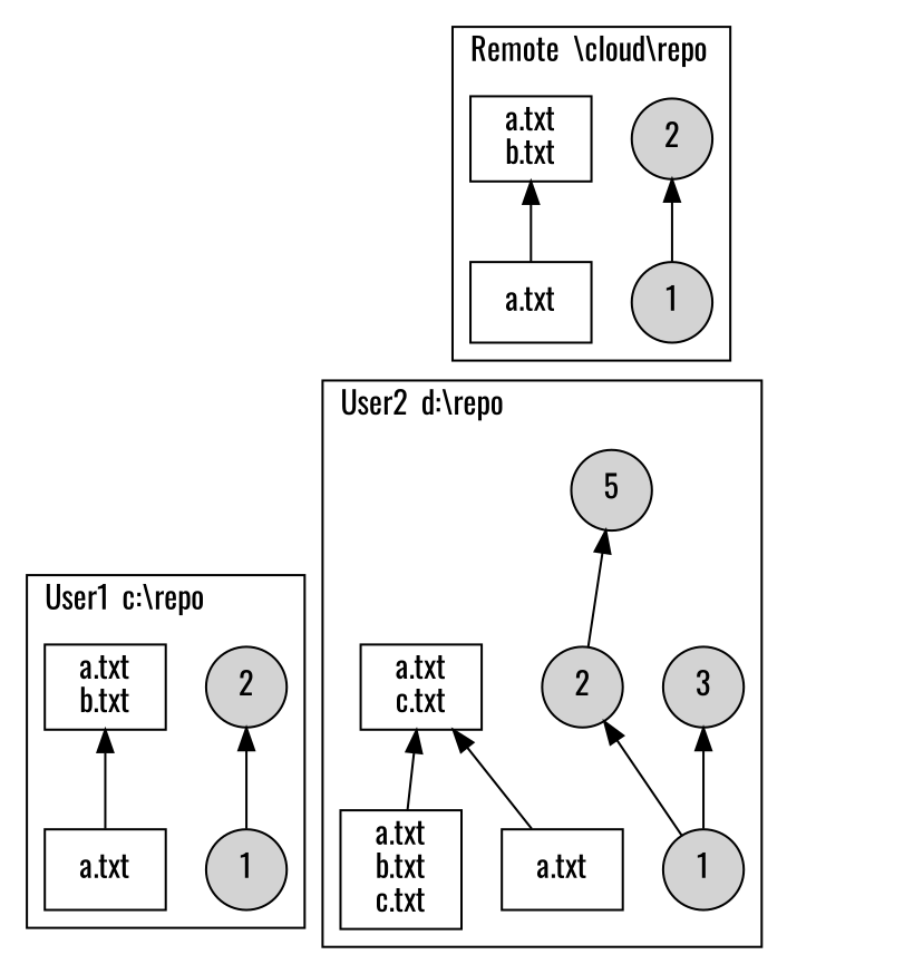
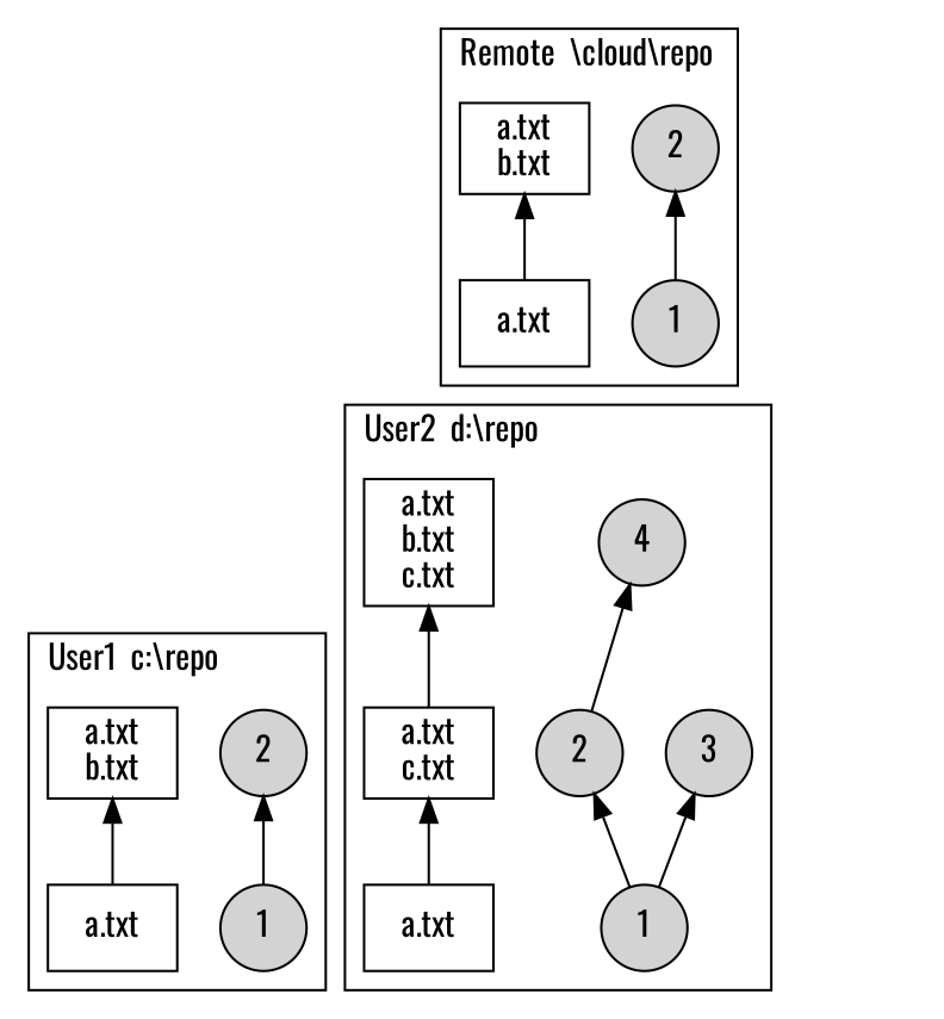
  digraph {
    fontname=Oswald
    labeljust=l
    labelloc=b
    rankdir=BT
    node [fontname=Oswald shape=circle style=filled]
    edge [fontname=Oswald]
    n1 [label=1]
    n2 [label=2]
    n3 [label="a.txt" shape=box style=""]
    n4 [label="a.txt\nb.txt" shape=box style=""]
    n5 [label=1]
    n6 [label=2]
    n7 [label=3]
-   n8 [label=5]
+   n8 [label=4]
    n9 [label="a.txt" shape=box style=""]
    n10 [label="a.txt\nc.txt" shape=box style=""]
    n11 [label="a.txt\nb.txt\nc.txt" shape=box style=""]
    n12 [label=1]
    n13 [label=2]
    n14 [label="a.txt" shape=box style=""]
    n15 [label="a.txt\nb.txt" shape=box style=""]
    u1fill1 [style=invisible]
    subgraph cluster_1 {
      label="User1  c:\\repo"
      n1
      n2
      n3
      n4
    }
    subgraph cluster_2 {
      label="User2  d:\\repo"
      n5
      n6
      n7
      n8
      n9
      n10
      n11
    }
    subgraph cluster_3 {
      label="Remote  \\cloud\\repo"
      n12
      n13
      n14
      n15
    }
    n1 -> n2
    n3 -> n4
    n5 -> n6
    n5 -> n7
    n6 -> n8
    n8 -> n12 [style=invis]
    n9 -> n10
-   n11 -> n10
+   n10 -> n11
    n12 -> n13
    n14 -> n15
    u1fill1 -> n12 [style=invis]
  }
